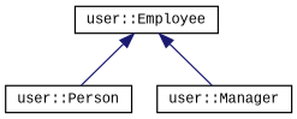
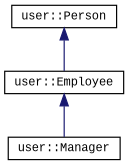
  digraph {
    fontname="Liberation Mono"
    rankdir=TB
    node [color=black fillcolor=white fontname="Liberation Mono" fontsize=10 shape=record style=filled]
    edge [color=midnightblue dir=back fontname="Liberation Mono" fontsize=10 labelfontname=Helvetica labelfontsize=10 style=solid]
    n1 [height=0.2 label="user::Person" width=0.4]
    n2 [height=0.2 label="user::Employee" width=0.4]
    n3 [height=0.2 label="user::Manager" width=0.4]
-   n2 -> n1
+   n1 -> n2
    n2 -> n3
  }
